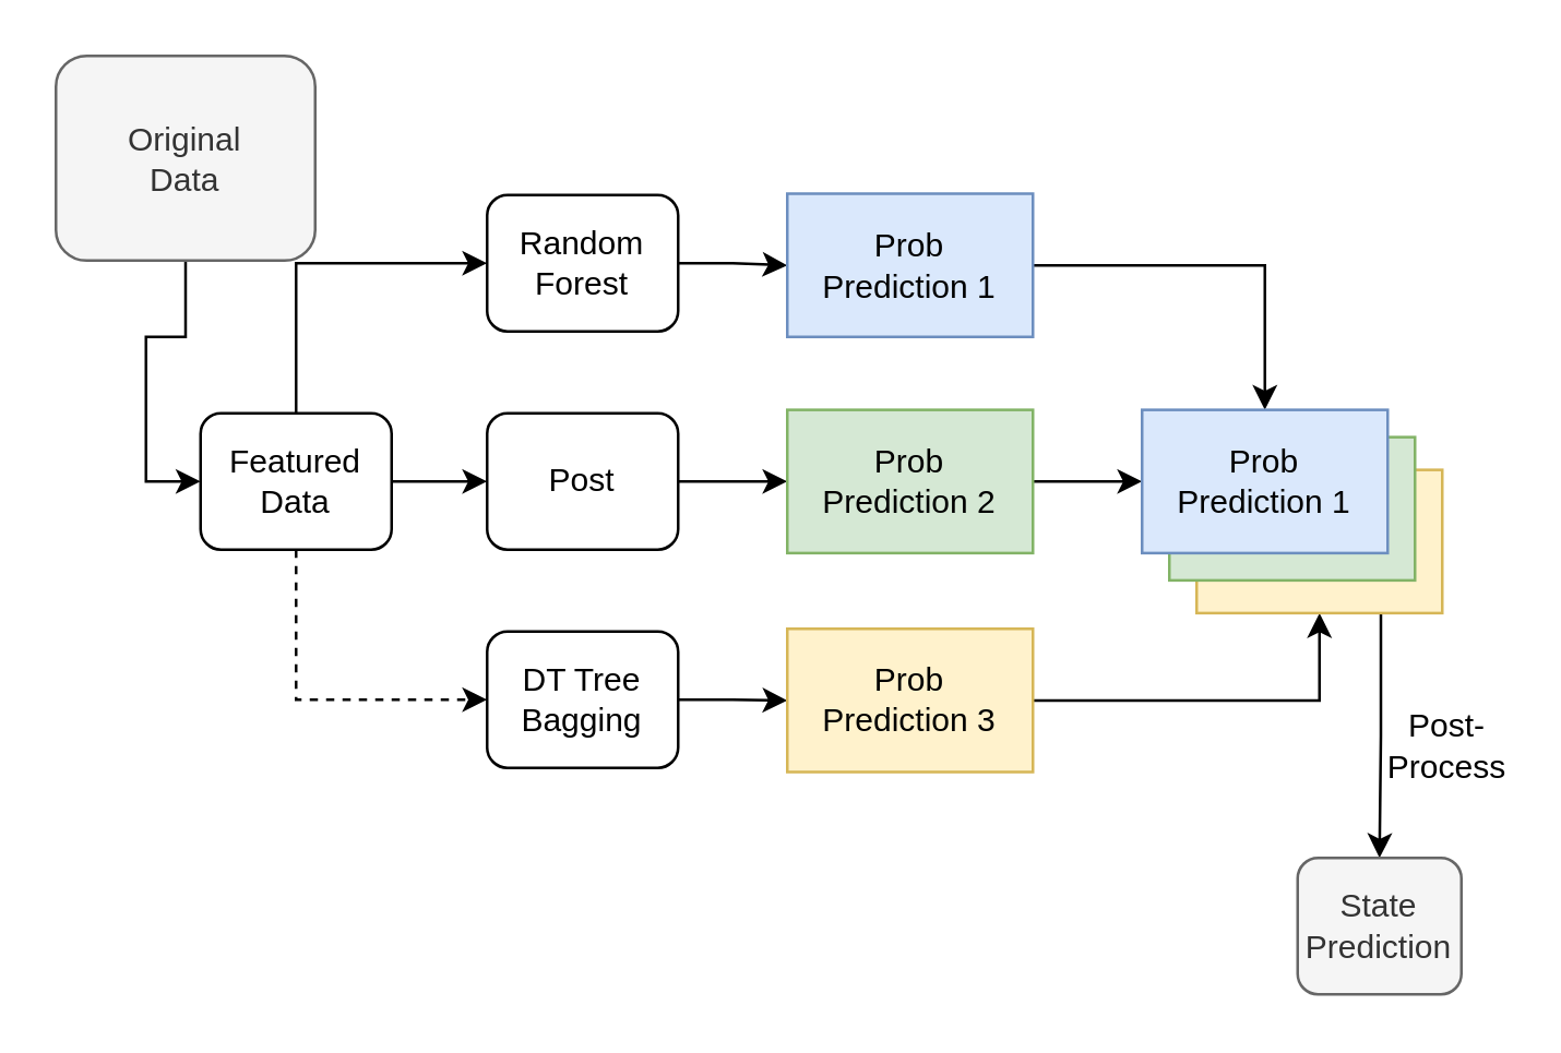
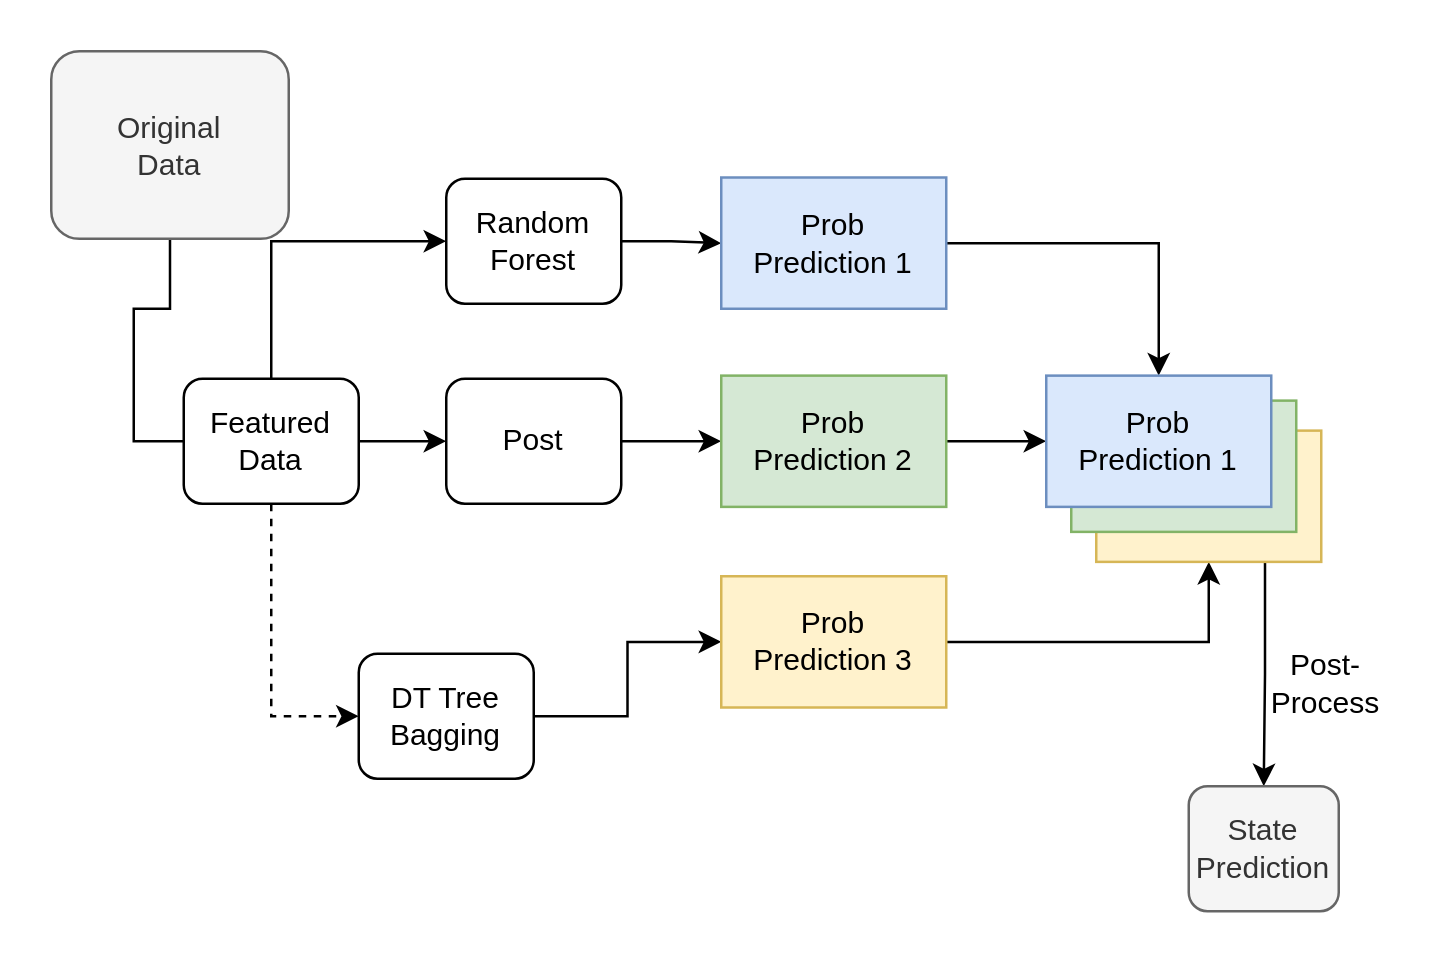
  <mxCell id="0" />
  <mxCell id="1" parent="0" />
- <mxCell id="2" style="edgeStyle=orthogonalEdgeStyle;rounded=0;orthogonalLoop=1;jettySize=auto;html=1;entryX=0;entryY=0.5;entryDx=0;entryDy=0;" edge="1" parent="1" source="3" target="7"><mxGeometry relative="1" as="geometry" /></mxCell>
+ <mxCell id="2" style="edgeStyle=orthogonalEdgeStyle;rounded=0;orthogonalLoop=1;jettySize=auto;html=1;entryX=0;entryY=0.5;entryDx=0;entryDy=0;endArrow=none;" edge="1" parent="1" source="3" target="7"><mxGeometry relative="1" as="geometry" /></mxCell>
  <mxCell id="3" value="Original&lt;br&gt;Data" style="rounded=1;whiteSpace=wrap;html=1;fillColor=#f5f5f5;strokeColor=#666666;fontColor=#333333;" vertex="1" parent="1"><mxGeometry x="20" y="20" width="95" height="75" as="geometry" /></mxCell>
  <mxCell id="4" style="edgeStyle=orthogonalEdgeStyle;rounded=0;orthogonalLoop=1;jettySize=auto;html=1;exitX=1;exitY=0.5;exitDx=0;exitDy=0;entryX=0;entryY=0.5;entryDx=0;entryDy=0;" edge="1" parent="1" source="7" target="11"><mxGeometry relative="1" as="geometry" /></mxCell>
  <mxCell id="5" style="edgeStyle=orthogonalEdgeStyle;rounded=0;orthogonalLoop=1;jettySize=auto;html=1;exitX=0.5;exitY=1;exitDx=0;exitDy=0;entryX=0;entryY=0.5;entryDx=0;entryDy=0;dashed=1;" edge="1" parent="1" source="7" target="13"><mxGeometry relative="1" as="geometry" /></mxCell>
  <mxCell id="6" style="edgeStyle=orthogonalEdgeStyle;rounded=0;orthogonalLoop=1;jettySize=auto;html=1;exitX=0.5;exitY=0;exitDx=0;exitDy=0;entryX=0;entryY=0.5;entryDx=0;entryDy=0;" edge="1" parent="1" source="7" target="9"><mxGeometry relative="1" as="geometry" /></mxCell>
  <mxCell id="7" value="Featured&lt;br&gt;Data" style="rounded=1;whiteSpace=wrap;html=1;" vertex="1" parent="1"><mxGeometry x="73" y="151" width="70" height="50" as="geometry" /></mxCell>
  <mxCell id="8" style="edgeStyle=orthogonalEdgeStyle;rounded=0;orthogonalLoop=1;jettySize=auto;html=1;exitX=1;exitY=0.5;exitDx=0;exitDy=0;entryX=0;entryY=0.5;entryDx=0;entryDy=0;" edge="1" parent="1" source="9" target="15"><mxGeometry relative="1" as="geometry" /></mxCell>
  <mxCell id="9" value="Random&lt;br&gt;Forest&lt;span style=&quot;color: rgba(0 , 0 , 0 , 0) ; font-family: monospace ; font-size: 0px&quot;&gt;%3CmxGraphModel%3E%3Croot%3E%3CmxCell%20id%3D%220%22%2F%3E%3CmxCell%20id%3D%221%22%20parent%3D%220%22%2F%3E%3CmxCell%20id%3D%222%22%20value%3D%22Featured%26lt%3Bbr%26gt%3BData%22%20style%3D%22rounded%3D1%3BwhiteSpace%3Dwrap%3Bhtml%3D1%3B%22%20vertex%3D%221%22%20parent%3D%221%22%3E%3CmxGeometry%20x%3D%22260%22%20y%3D%22270%22%20width%3D%2270%22%20height%3D%2250%22%20as%3D%22geometry%22%2F%3E%3C%2FmxCell%3E%3C%2Froot%3E%3C%2FmxGraphModel%3E&lt;/span&gt;" style="rounded=1;whiteSpace=wrap;html=1;" vertex="1" parent="1"><mxGeometry x="178" y="71" width="70" height="50" as="geometry" /></mxCell>
  <mxCell id="10" style="edgeStyle=orthogonalEdgeStyle;rounded=0;orthogonalLoop=1;jettySize=auto;html=1;exitX=1;exitY=0.5;exitDx=0;exitDy=0;entryX=0;entryY=0.5;entryDx=0;entryDy=0;" edge="1" parent="1" source="11" target="17"><mxGeometry relative="1" as="geometry" /></mxCell>
  <mxCell id="11" value="Post" style="rounded=1;whiteSpace=wrap;html=1;" vertex="1" parent="1"><mxGeometry x="178" y="151" width="70" height="50" as="geometry" /></mxCell>
  <mxCell id="12" style="edgeStyle=orthogonalEdgeStyle;rounded=0;orthogonalLoop=1;jettySize=auto;html=1;exitX=1;exitY=0.5;exitDx=0;exitDy=0;entryX=0;entryY=0.5;entryDx=0;entryDy=0;" edge="1" parent="1" source="13" target="19"><mxGeometry relative="1" as="geometry" /></mxCell>
- <mxCell id="13" value="DT Tree&lt;br&gt;Bagging" style="rounded=1;whiteSpace=wrap;html=1;" vertex="1" parent="1"><mxGeometry x="178" y="231" width="70" height="50" as="geometry" /></mxCell>
+ <mxCell id="13" value="DT Tree&lt;br&gt;Bagging" style="rounded=1;whiteSpace=wrap;html=1;" vertex="1" parent="1"><mxGeometry x="143" y="261" width="70" height="50" as="geometry" /></mxCell>
  <mxCell id="14" style="edgeStyle=orthogonalEdgeStyle;rounded=0;orthogonalLoop=1;jettySize=auto;html=1;exitX=1;exitY=0.5;exitDx=0;exitDy=0;entryX=0.5;entryY=0;entryDx=0;entryDy=0;" edge="1" parent="1" source="15" target="23"><mxGeometry relative="1" as="geometry" /></mxCell>
  <mxCell id="15" value="Prob&lt;br&gt;Prediction 1" style="rounded=0;whiteSpace=wrap;html=1;fillColor=#dae8fc;strokeColor=#6c8ebf;" vertex="1" parent="1"><mxGeometry x="288" y="70.5" width="90" height="52.5" as="geometry" /></mxCell>
  <mxCell id="16" style="edgeStyle=orthogonalEdgeStyle;rounded=0;orthogonalLoop=1;jettySize=auto;html=1;exitX=1;exitY=0.5;exitDx=0;exitDy=0;entryX=0;entryY=0.5;entryDx=0;entryDy=0;" edge="1" parent="1" source="17" target="23"><mxGeometry relative="1" as="geometry" /></mxCell>
  <mxCell id="17" value="Prob&lt;br&gt;Prediction 2" style="rounded=0;whiteSpace=wrap;html=1;fillColor=#d5e8d4;strokeColor=#82b366;" vertex="1" parent="1"><mxGeometry x="288" y="149.75" width="90" height="52.5" as="geometry" /></mxCell>
  <mxCell id="18" style="edgeStyle=orthogonalEdgeStyle;rounded=0;orthogonalLoop=1;jettySize=auto;html=1;exitX=1;exitY=0.5;exitDx=0;exitDy=0;entryX=0.5;entryY=1;entryDx=0;entryDy=0;" edge="1" parent="1" source="19" target="21"><mxGeometry relative="1" as="geometry" /></mxCell>
  <mxCell id="19" value="Prob&lt;br&gt;Prediction 3" style="rounded=0;whiteSpace=wrap;html=1;fillColor=#fff2cc;strokeColor=#d6b656;" vertex="1" parent="1"><mxGeometry x="288" y="230" width="90" height="52.5" as="geometry" /></mxCell>
  <mxCell id="20" style="edgeStyle=orthogonalEdgeStyle;rounded=0;orthogonalLoop=1;jettySize=auto;html=1;exitX=0.75;exitY=1;exitDx=0;exitDy=0;" edge="1" parent="1" source="21" target="24"><mxGeometry relative="1" as="geometry" /></mxCell>
  <mxCell id="21" value="Prob&lt;br&gt;Prediction 3" style="rounded=0;whiteSpace=wrap;html=1;fillColor=#fff2cc;strokeColor=#d6b656;" vertex="1" parent="1"><mxGeometry x="438" y="171.75" width="90" height="52.5" as="geometry" /></mxCell>
  <mxCell id="22" value="Prob&lt;br&gt;Prediction 2" style="rounded=0;whiteSpace=wrap;html=1;fillColor=#d5e8d4;strokeColor=#82b366;" vertex="1" parent="1"><mxGeometry x="428" y="159.75" width="90" height="52.5" as="geometry" /></mxCell>
  <mxCell id="23" value="Prob&lt;br&gt;Prediction 1" style="rounded=0;whiteSpace=wrap;html=1;fillColor=#dae8fc;strokeColor=#6c8ebf;" vertex="1" parent="1"><mxGeometry x="418" y="149.75" width="90" height="52.5" as="geometry" /></mxCell>
  <mxCell id="24" value="State&lt;br&gt;Prediction" style="rounded=1;whiteSpace=wrap;html=1;fillColor=#f5f5f5;strokeColor=#666666;fontColor=#333333;" vertex="1" parent="1"><mxGeometry x="475" y="314" width="60" height="50" as="geometry" /></mxCell>
  <mxCell id="25" value="Post-Process" style="text;html=1;strokeColor=none;fillColor=none;align=center;verticalAlign=middle;whiteSpace=wrap;rounded=0;" vertex="1" parent="1"><mxGeometry x="510" y="262.5" width="40" height="20" as="geometry" /></mxCell>
